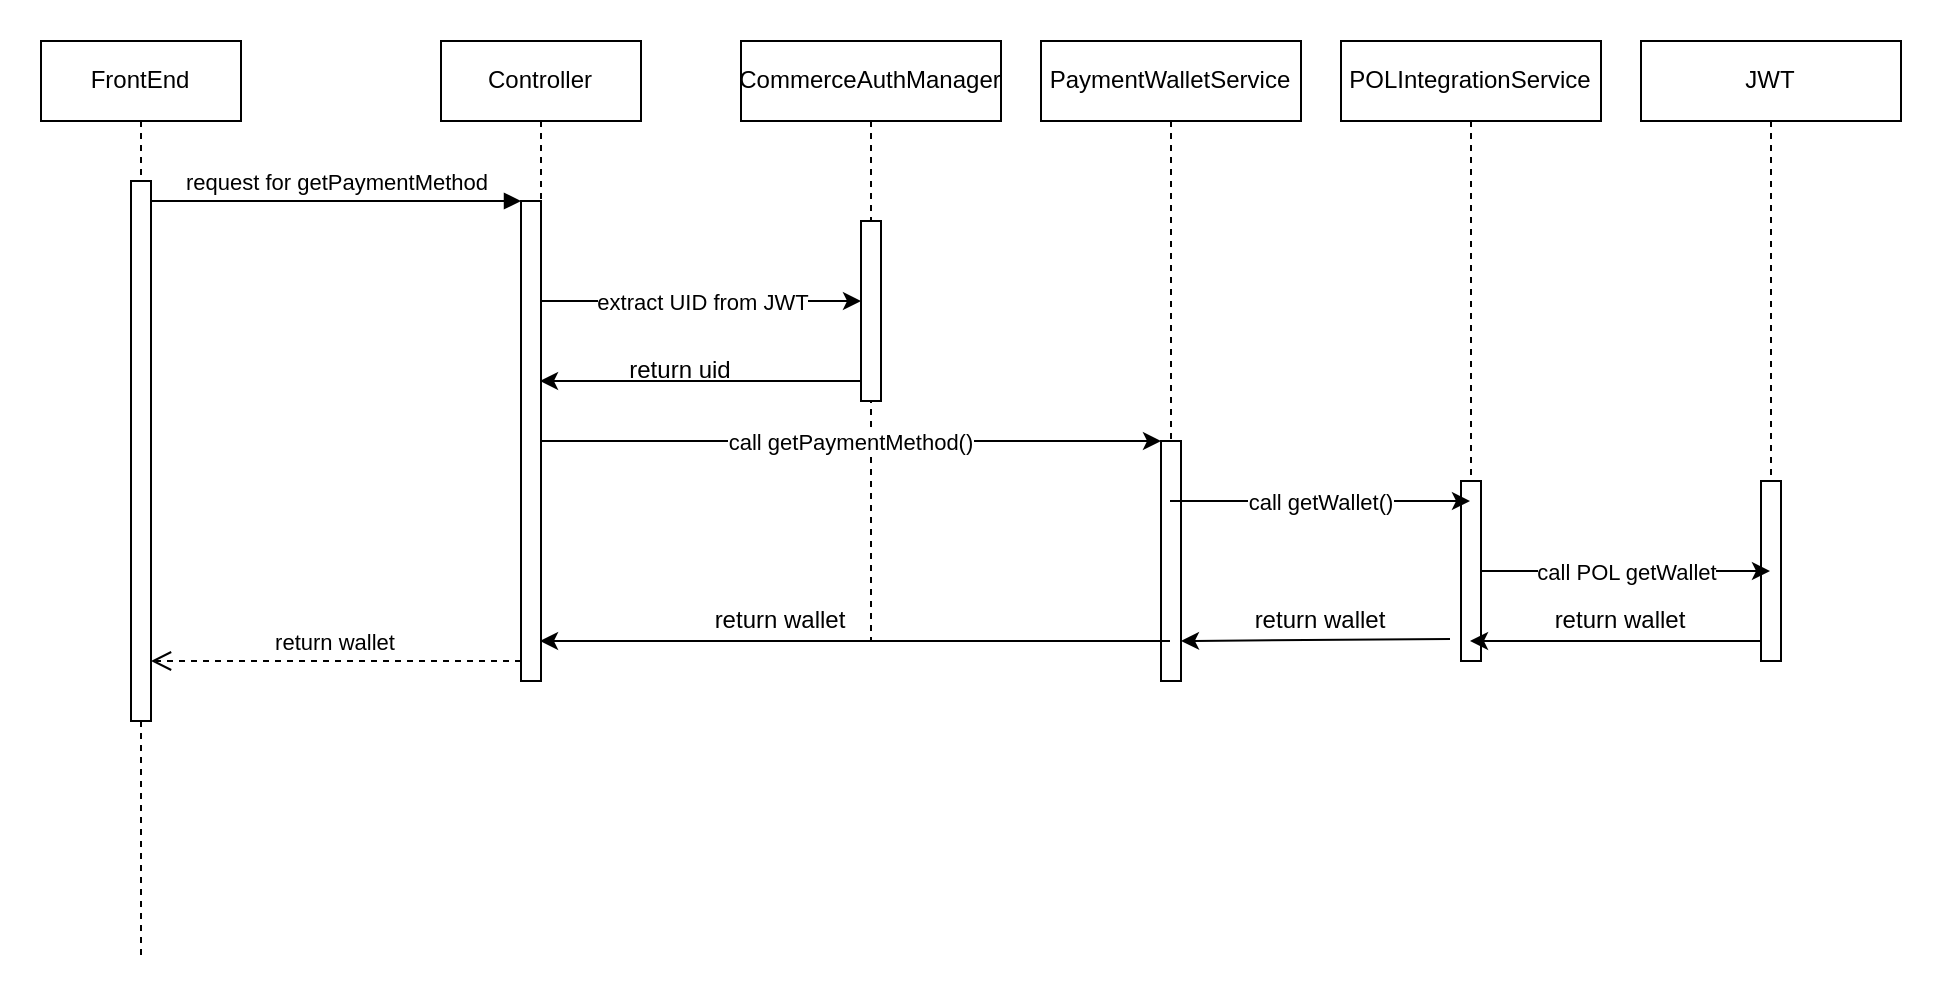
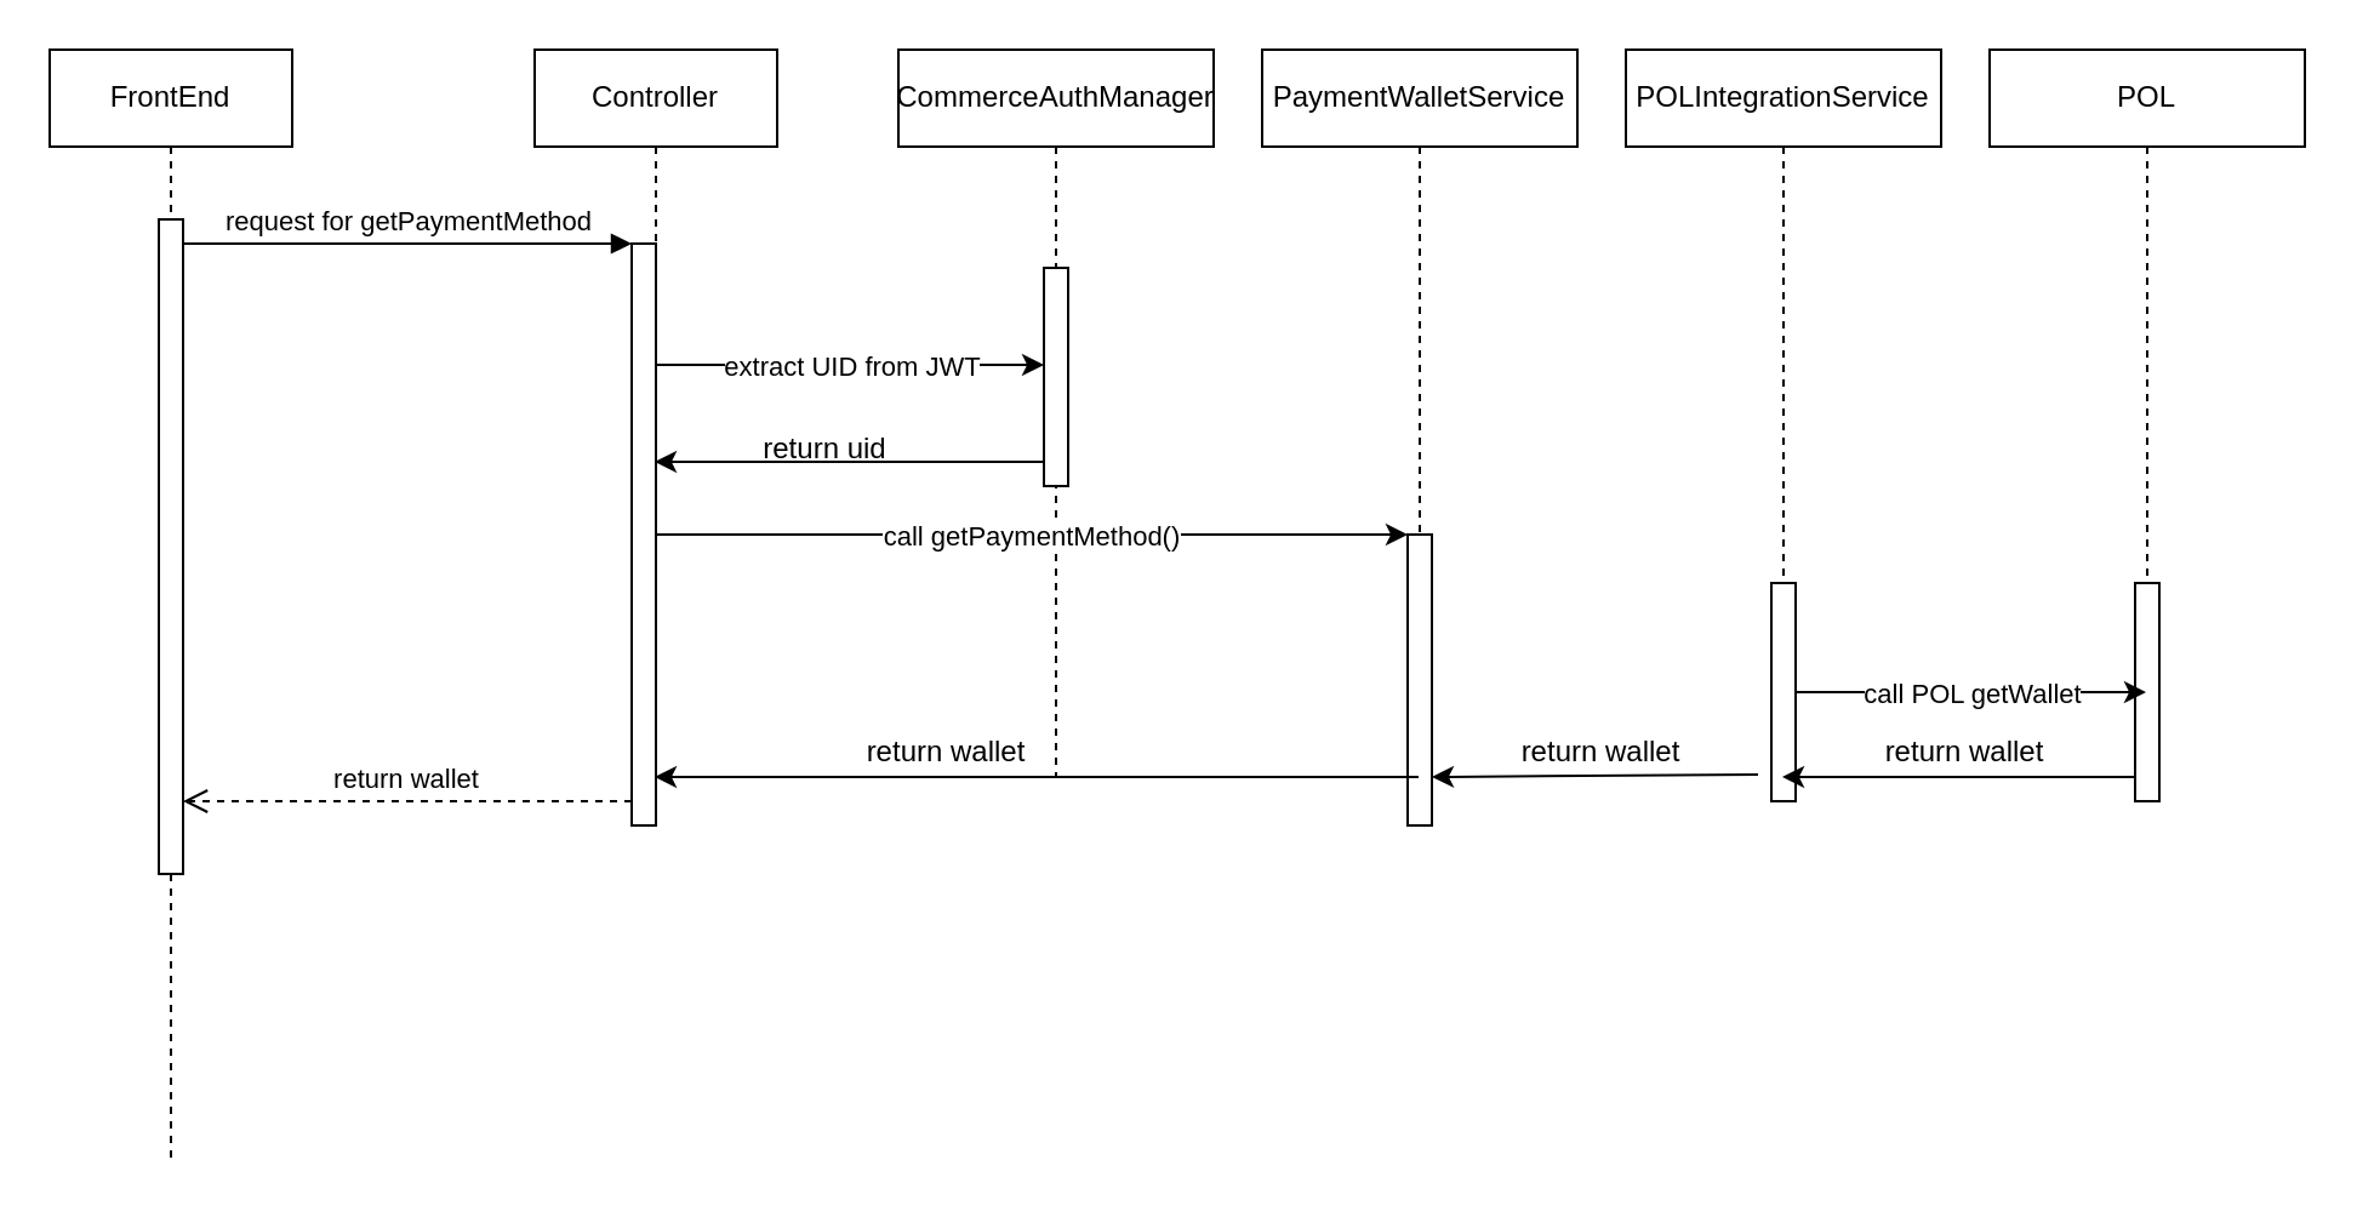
  <mxCell id="0" />
  <mxCell id="1" parent="0" />
  <mxCell id="2" value="FrontEnd" style="shape=umlLifeline;perimeter=lifelinePerimeter;whiteSpace=wrap;html=1;container=0;dropTarget=0;collapsible=0;recursiveResize=0;outlineConnect=0;portConstraint=eastwest;newEdgeStyle={&quot;edgeStyle&quot;:&quot;elbowEdgeStyle&quot;,&quot;elbow&quot;:&quot;vertical&quot;,&quot;curved&quot;:0,&quot;rounded&quot;:0};" parent="1" vertex="1"><mxGeometry x="20" y="20" width="100" height="460" as="geometry" /></mxCell>
  <mxCell id="3" value="" style="html=1;points=[];perimeter=orthogonalPerimeter;outlineConnect=0;targetShapes=umlLifeline;portConstraint=eastwest;newEdgeStyle={&quot;edgeStyle&quot;:&quot;elbowEdgeStyle&quot;,&quot;elbow&quot;:&quot;vertical&quot;,&quot;curved&quot;:0,&quot;rounded&quot;:0};" parent="2" vertex="1"><mxGeometry x="45" y="70" width="10" height="270" as="geometry" /></mxCell>
  <mxCell id="4" value="Controller" style="shape=umlLifeline;perimeter=lifelinePerimeter;whiteSpace=wrap;html=1;container=0;dropTarget=0;collapsible=0;recursiveResize=0;outlineConnect=0;portConstraint=eastwest;newEdgeStyle={&quot;edgeStyle&quot;:&quot;elbowEdgeStyle&quot;,&quot;elbow&quot;:&quot;vertical&quot;,&quot;curved&quot;:0,&quot;rounded&quot;:0};" parent="1" vertex="1"><mxGeometry x="220" y="20" width="100" height="320" as="geometry" /></mxCell>
  <mxCell id="5" value="" style="html=1;points=[];perimeter=orthogonalPerimeter;outlineConnect=0;targetShapes=umlLifeline;portConstraint=eastwest;newEdgeStyle={&quot;edgeStyle&quot;:&quot;elbowEdgeStyle&quot;,&quot;elbow&quot;:&quot;vertical&quot;,&quot;curved&quot;:0,&quot;rounded&quot;:0};" parent="4" vertex="1"><mxGeometry x="40" y="80" width="10" height="240" as="geometry" /></mxCell>
  <mxCell id="6" value="request for getPaymentMethod" style="html=1;verticalAlign=bottom;endArrow=block;edgeStyle=elbowEdgeStyle;elbow=vertical;curved=0;rounded=0;" parent="1" source="3" target="5" edge="1"><mxGeometry relative="1" as="geometry"><mxPoint x="175" y="110" as="sourcePoint" /><Array as="points"><mxPoint x="160" y="100" /></Array></mxGeometry></mxCell>
  <mxCell id="7" value="return wallet" style="html=1;verticalAlign=bottom;endArrow=open;dashed=1;endSize=8;edgeStyle=elbowEdgeStyle;elbow=vertical;curved=0;rounded=0;" parent="1" source="5" target="3" edge="1"><mxGeometry relative="1" as="geometry"><mxPoint x="175" y="185" as="targetPoint" /><Array as="points"><mxPoint x="170" y="330" /></Array></mxGeometry></mxCell>
  <mxCell id="8" value="PaymentWalletService" style="shape=umlLifeline;perimeter=lifelinePerimeter;whiteSpace=wrap;html=1;container=0;dropTarget=0;collapsible=0;recursiveResize=0;outlineConnect=0;portConstraint=eastwest;newEdgeStyle={&quot;edgeStyle&quot;:&quot;elbowEdgeStyle&quot;,&quot;elbow&quot;:&quot;vertical&quot;,&quot;curved&quot;:0,&quot;rounded&quot;:0};" vertex="1" parent="1"><mxGeometry x="520" y="20" width="130" height="320" as="geometry" /></mxCell>
  <mxCell id="9" value="" style="html=1;points=[];perimeter=orthogonalPerimeter;outlineConnect=0;targetShapes=umlLifeline;portConstraint=eastwest;newEdgeStyle={&quot;edgeStyle&quot;:&quot;elbowEdgeStyle&quot;,&quot;elbow&quot;:&quot;vertical&quot;,&quot;curved&quot;:0,&quot;rounded&quot;:0};" vertex="1" parent="8"><mxGeometry x="60" y="200" width="10" height="120" as="geometry" /></mxCell>
  <mxCell id="10" value="CommerceAuthManager" style="shape=umlLifeline;perimeter=lifelinePerimeter;whiteSpace=wrap;html=1;container=0;dropTarget=0;collapsible=0;recursiveResize=0;outlineConnect=0;portConstraint=eastwest;newEdgeStyle={&quot;edgeStyle&quot;:&quot;elbowEdgeStyle&quot;,&quot;elbow&quot;:&quot;vertical&quot;,&quot;curved&quot;:0,&quot;rounded&quot;:0};" vertex="1" parent="1"><mxGeometry x="370" y="20" width="130" height="300" as="geometry" /></mxCell>
  <mxCell id="11" value="" style="html=1;points=[];perimeter=orthogonalPerimeter;outlineConnect=0;targetShapes=umlLifeline;portConstraint=eastwest;newEdgeStyle={&quot;edgeStyle&quot;:&quot;elbowEdgeStyle&quot;,&quot;elbow&quot;:&quot;vertical&quot;,&quot;curved&quot;:0,&quot;rounded&quot;:0};" vertex="1" parent="10"><mxGeometry x="60" y="90" width="10" height="90" as="geometry" /></mxCell>
  <mxCell id="12" value="" style="endArrow=classic;html=1;rounded=0;" edge="1" parent="1" source="5" target="11"><mxGeometry relative="1" as="geometry"><mxPoint x="320" y="230" as="sourcePoint" /><mxPoint x="480" y="230" as="targetPoint" /><Array as="points"><mxPoint x="360" y="150" /></Array></mxGeometry></mxCell>
  <mxCell id="13" value="extract UID from JWT" style="edgeLabel;resizable=0;html=1;;align=center;verticalAlign=middle;" connectable="0" vertex="1" parent="12"><mxGeometry relative="1" as="geometry" /></mxCell>
  <mxCell id="14" value="" style="endArrow=classic;html=1;rounded=0;" edge="1" parent="1" source="11" target="4"><mxGeometry width="50" height="50" relative="1" as="geometry"><mxPoint x="380" y="260" as="sourcePoint" /><mxPoint x="430" y="210" as="targetPoint" /><Array as="points"><mxPoint x="340" y="190" /></Array></mxGeometry></mxCell>
  <mxCell id="15" value="return uid" style="text;html=1;align=center;verticalAlign=middle;whiteSpace=wrap;rounded=0;" vertex="1" parent="1"><mxGeometry x="290" y="170" width="100" height="30" as="geometry" /></mxCell>
  <mxCell id="16" value="POLIntegrationService" style="shape=umlLifeline;perimeter=lifelinePerimeter;whiteSpace=wrap;html=1;container=0;dropTarget=0;collapsible=0;recursiveResize=0;outlineConnect=0;portConstraint=eastwest;newEdgeStyle={&quot;edgeStyle&quot;:&quot;elbowEdgeStyle&quot;,&quot;elbow&quot;:&quot;vertical&quot;,&quot;curved&quot;:0,&quot;rounded&quot;:0};" vertex="1" parent="1"><mxGeometry x="670" y="20" width="130" height="310" as="geometry" /></mxCell>
  <mxCell id="17" value="" style="html=1;points=[];perimeter=orthogonalPerimeter;outlineConnect=0;targetShapes=umlLifeline;portConstraint=eastwest;newEdgeStyle={&quot;edgeStyle&quot;:&quot;elbowEdgeStyle&quot;,&quot;elbow&quot;:&quot;vertical&quot;,&quot;curved&quot;:0,&quot;rounded&quot;:0};" vertex="1" parent="16"><mxGeometry x="60" y="220" width="10" height="90" as="geometry" /></mxCell>
  <mxCell id="18" value="" style="endArrow=classic;html=1;rounded=0;" edge="1" parent="1" source="4" target="9"><mxGeometry relative="1" as="geometry"><mxPoint x="350" y="250" as="sourcePoint" /><mxPoint x="450" y="250" as="targetPoint" /></mxGeometry></mxCell>
  <mxCell id="19" value="call getPaymentMethod()" style="edgeLabel;resizable=0;html=1;;align=center;verticalAlign=middle;" connectable="0" vertex="1" parent="18"><mxGeometry relative="1" as="geometry" /></mxCell>
- <mxCell id="20" value="" style="endArrow=classic;html=1;rounded=0;" edge="1" parent="1" source="8" target="16"><mxGeometry relative="1" as="geometry"><mxPoint x="610" y="250" as="sourcePoint" /><mxPoint x="450" y="250" as="targetPoint" /><Array as="points"><mxPoint x="660" y="250" /></Array></mxGeometry></mxCell>
- <mxCell id="21" value="call getWallet()" style="edgeLabel;resizable=0;html=1;;align=center;verticalAlign=middle;" connectable="0" vertex="1" parent="20"><mxGeometry relative="1" as="geometry" /></mxCell>
- <mxCell id="22" value="JWT" style="shape=umlLifeline;perimeter=lifelinePerimeter;whiteSpace=wrap;html=1;container=0;dropTarget=0;collapsible=0;recursiveResize=0;outlineConnect=0;portConstraint=eastwest;newEdgeStyle={&quot;edgeStyle&quot;:&quot;elbowEdgeStyle&quot;,&quot;elbow&quot;:&quot;vertical&quot;,&quot;curved&quot;:0,&quot;rounded&quot;:0};" vertex="1" parent="1"><mxGeometry x="820" y="20" width="130" height="310" as="geometry" /></mxCell>
+ <mxCell id="22" value="POL" style="shape=umlLifeline;perimeter=lifelinePerimeter;whiteSpace=wrap;html=1;container=0;dropTarget=0;collapsible=0;recursiveResize=0;outlineConnect=0;portConstraint=eastwest;newEdgeStyle={&quot;edgeStyle&quot;:&quot;elbowEdgeStyle&quot;,&quot;elbow&quot;:&quot;vertical&quot;,&quot;curved&quot;:0,&quot;rounded&quot;:0};" vertex="1" parent="1"><mxGeometry x="820" y="20" width="130" height="310" as="geometry" /></mxCell>
  <mxCell id="23" value="" style="html=1;points=[];perimeter=orthogonalPerimeter;outlineConnect=0;targetShapes=umlLifeline;portConstraint=eastwest;newEdgeStyle={&quot;edgeStyle&quot;:&quot;elbowEdgeStyle&quot;,&quot;elbow&quot;:&quot;vertical&quot;,&quot;curved&quot;:0,&quot;rounded&quot;:0};" vertex="1" parent="22"><mxGeometry x="60" y="220" width="10" height="90" as="geometry" /></mxCell>
  <mxCell id="24" value="" style="endArrow=classic;html=1;rounded=0;" edge="1" parent="1" source="17" target="22"><mxGeometry relative="1" as="geometry"><mxPoint x="400" y="250" as="sourcePoint" /><mxPoint x="500" y="250" as="targetPoint" /></mxGeometry></mxCell>
  <mxCell id="25" value="call POL getWallet" style="edgeLabel;resizable=0;html=1;;align=center;verticalAlign=middle;" connectable="0" vertex="1" parent="24"><mxGeometry relative="1" as="geometry" /></mxCell>
  <mxCell id="26" value="" style="endArrow=classic;html=1;rounded=0;" edge="1" parent="1" target="16"><mxGeometry relative="1" as="geometry"><mxPoint x="880" y="320" as="sourcePoint" /><mxPoint x="780" y="346.923" as="targetPoint" /><Array as="points" /></mxGeometry></mxCell>
  <mxCell id="27" value="return wallet" style="text;html=1;align=center;verticalAlign=middle;whiteSpace=wrap;rounded=0;" vertex="1" parent="1"><mxGeometry x="770" y="300" width="80" height="20" as="geometry" /></mxCell>
  <mxCell id="28" value="" style="endArrow=classic;html=1;rounded=0;" edge="1" parent="1"><mxGeometry width="50" height="50" relative="1" as="geometry"><mxPoint x="724.5" y="319" as="sourcePoint" /><mxPoint x="590" y="320" as="targetPoint" /></mxGeometry></mxCell>
  <mxCell id="29" value="" style="endArrow=classic;html=1;rounded=0;" edge="1" parent="1"><mxGeometry width="50" height="50" relative="1" as="geometry"><mxPoint x="584.5" y="320" as="sourcePoint" /><mxPoint x="269.5" y="320" as="targetPoint" /></mxGeometry></mxCell>
  <mxCell id="30" value="return wallet" style="text;html=1;align=center;verticalAlign=middle;whiteSpace=wrap;rounded=0;" vertex="1" parent="1"><mxGeometry x="350" y="295" width="80" height="30" as="geometry" /></mxCell>
  <mxCell id="31" value="return wallet" style="text;html=1;align=center;verticalAlign=middle;whiteSpace=wrap;rounded=0;" vertex="1" parent="1"><mxGeometry x="620" y="295" width="80" height="30" as="geometry" /></mxCell>
